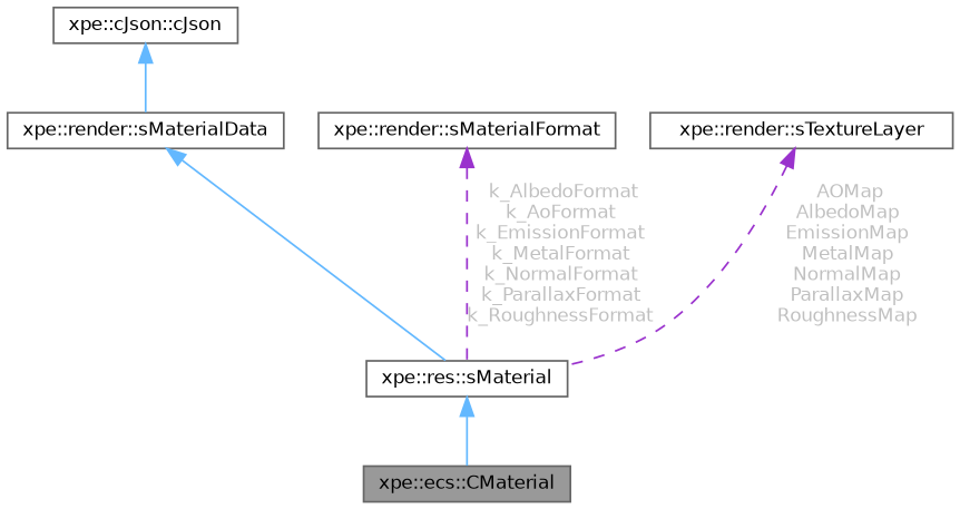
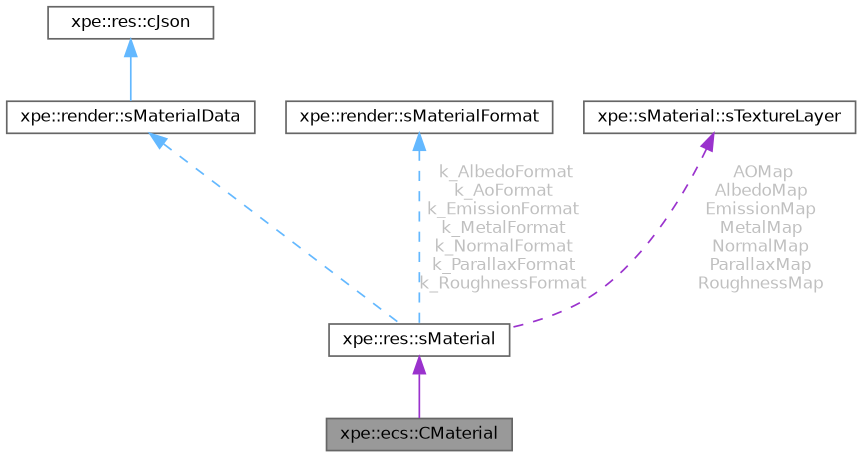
  digraph {
    node [color=gray40 fillcolor=white fontname=Helvetica fontsize=10 shape=box style=filled]
    edge [color=steelblue1 dir=back fontname=Helvetica fontsize=10 labelfontname=Helvetica labelfontsize=10 style=solid]
    n1 [fillcolor=grey60 fontcolor=black height=0.2 label="xpe::ecs::CMaterial" width=0.4]
-   n2 [height=0.2 label="xpe::cJson::cJson" width=0.4]
+   n2 [height=0.2 label="xpe::res::cJson" width=0.4]
    n3 [height=0.2 label="xpe::render::sMaterialData" width=0.4]
    n4 [height=0.2 label="xpe::res::sMaterial" width=0.4]
    n5 [height=0.2 label="xpe::render::sMaterialFormat" width=0.4]
-   n6 [height=0.2 label="xpe::render::sTextureLayer" width=0.4]
+   n6 [height=0.2 label="xpe::sMaterial::sTextureLayer" width=0.4]
    n2 -> n3
-   n3 -> n4
-   n4 -> n1
-   n5 -> n4 [color=darkorchid3 fontcolor=grey label=" k_AlbedoFormat\nk_AoFormat\nk_EmissionFormat\nk_MetalFormat\nk_NormalFormat\nk_ParallaxFormat\nk_RoughnessFormat" style=dashed]
+   n3 -> n4 [style=dashed]
+   n4 -> n1 [color=darkorchid3]
+   n5 -> n4 [fontcolor=grey label=" k_AlbedoFormat\nk_AoFormat\nk_EmissionFormat\nk_MetalFormat\nk_NormalFormat\nk_ParallaxFormat\nk_RoughnessFormat" style=dashed]
    n6 -> n4 [color=darkorchid3 fontcolor=grey label=" AOMap\nAlbedoMap\nEmissionMap\nMetalMap\nNormalMap\nParallaxMap\nRoughnessMap" style=dashed]
  }
